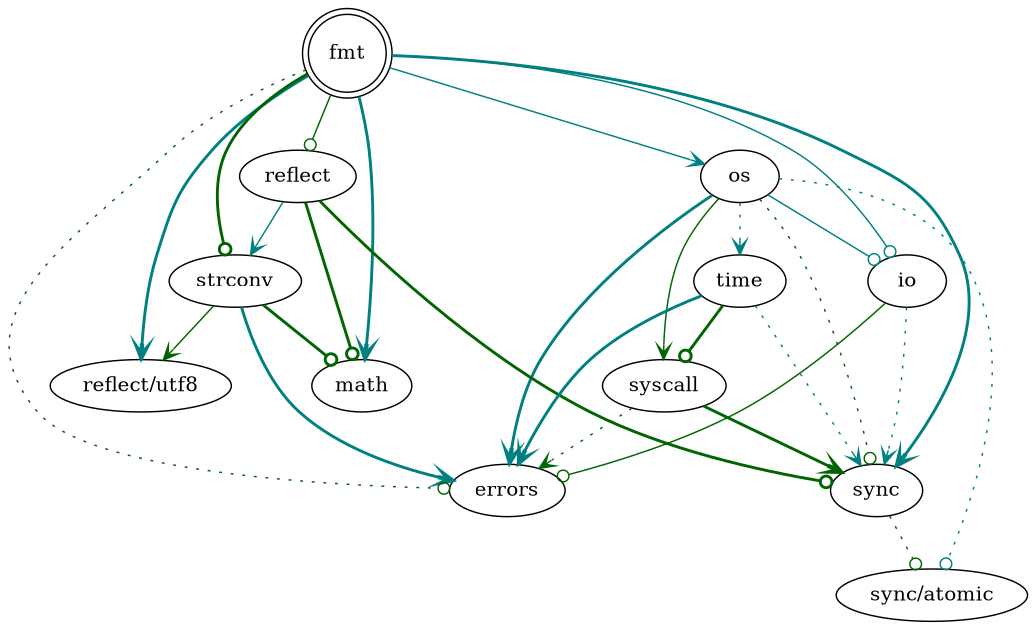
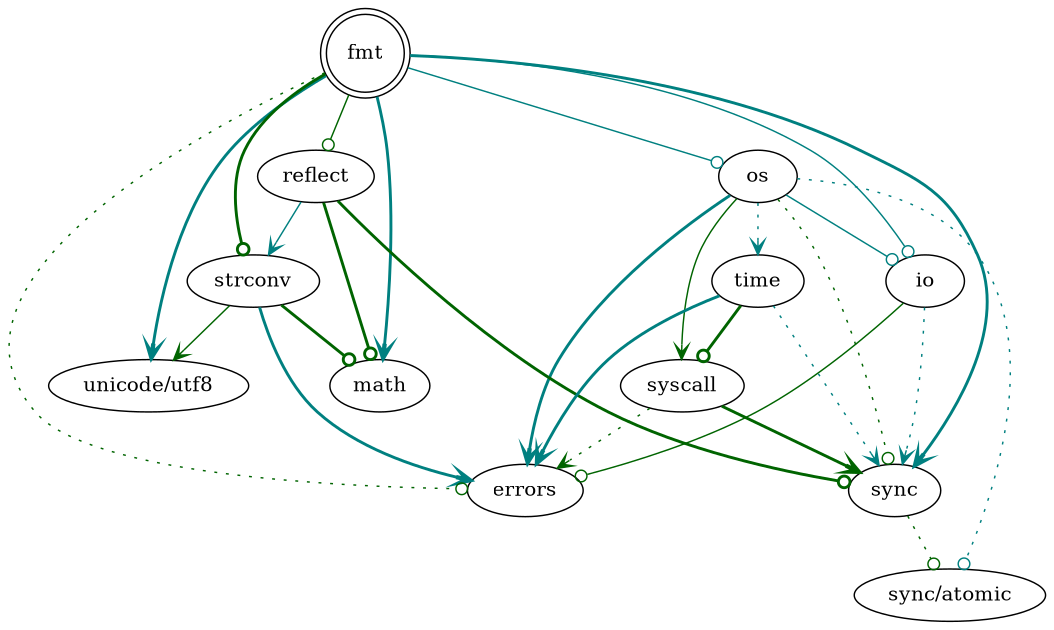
  digraph {
    fontsize=18
    labeljust=c
    labelloc=t
    rankdir=TB
    style=filled
    edge [arrowhead=vee color=darkgreen style=bold]
    n1 [label=syscall]
    n2 [label=errors]
    n3 [label=sync]
    n4 [label="sync/atomic"]
-   n5 [label="reflect/utf8"]
+   n5 [label="unicode/utf8"]
    n6 [label=strconv]
    n7 [label=math]
    n8 [label=io]
    n9 [label=fmt shape=doublecircle]
    n10 [label=os]
    n11 [label=reflect]
    n12 [label=time]
    n1 -> n2 [style=dotted]
    n1 -> n3
    n3 -> n4 [arrowhead=odot style=dotted]
    n6 -> n2 [color=teal]
    n6 -> n5 [style=solid]
    n6 -> n7 [arrowhead=odot]
    n8 -> n2 [arrowhead=odot style=solid]
    n8 -> n3 [color=teal style=dotted]
    n9 -> n2 [arrowhead=odot style=dotted]
    n9 -> n3 [color=teal]
    n9 -> n5 [color=teal]
    n9 -> n6 [arrowhead=odot]
    n9 -> n7 [color=teal]
    n9 -> n8 [arrowhead=odot color=teal style=solid]
-   n9 -> n10 [color=teal style=solid]
+   n9 -> n10 [arrowhead=odot color=teal style=solid]
    n9 -> n11 [arrowhead=odot style=solid]
    n10 -> n1 [style=solid]
    n10 -> n2 [color=teal]
    n10 -> n3 [arrowhead=odot style=dotted]
    n10 -> n4 [arrowhead=odot color=teal style=dotted]
    n10 -> n8 [arrowhead=odot color=teal style=solid]
    n10 -> n12 [color=teal style=dotted]
    n11 -> n3 [arrowhead=odot]
    n11 -> n6 [color=teal style=solid]
    n11 -> n7 [arrowhead=odot]
    n12 -> n1 [arrowhead=odot]
    n12 -> n2 [color=teal]
    n12 -> n3 [color=teal style=dotted]
  }
